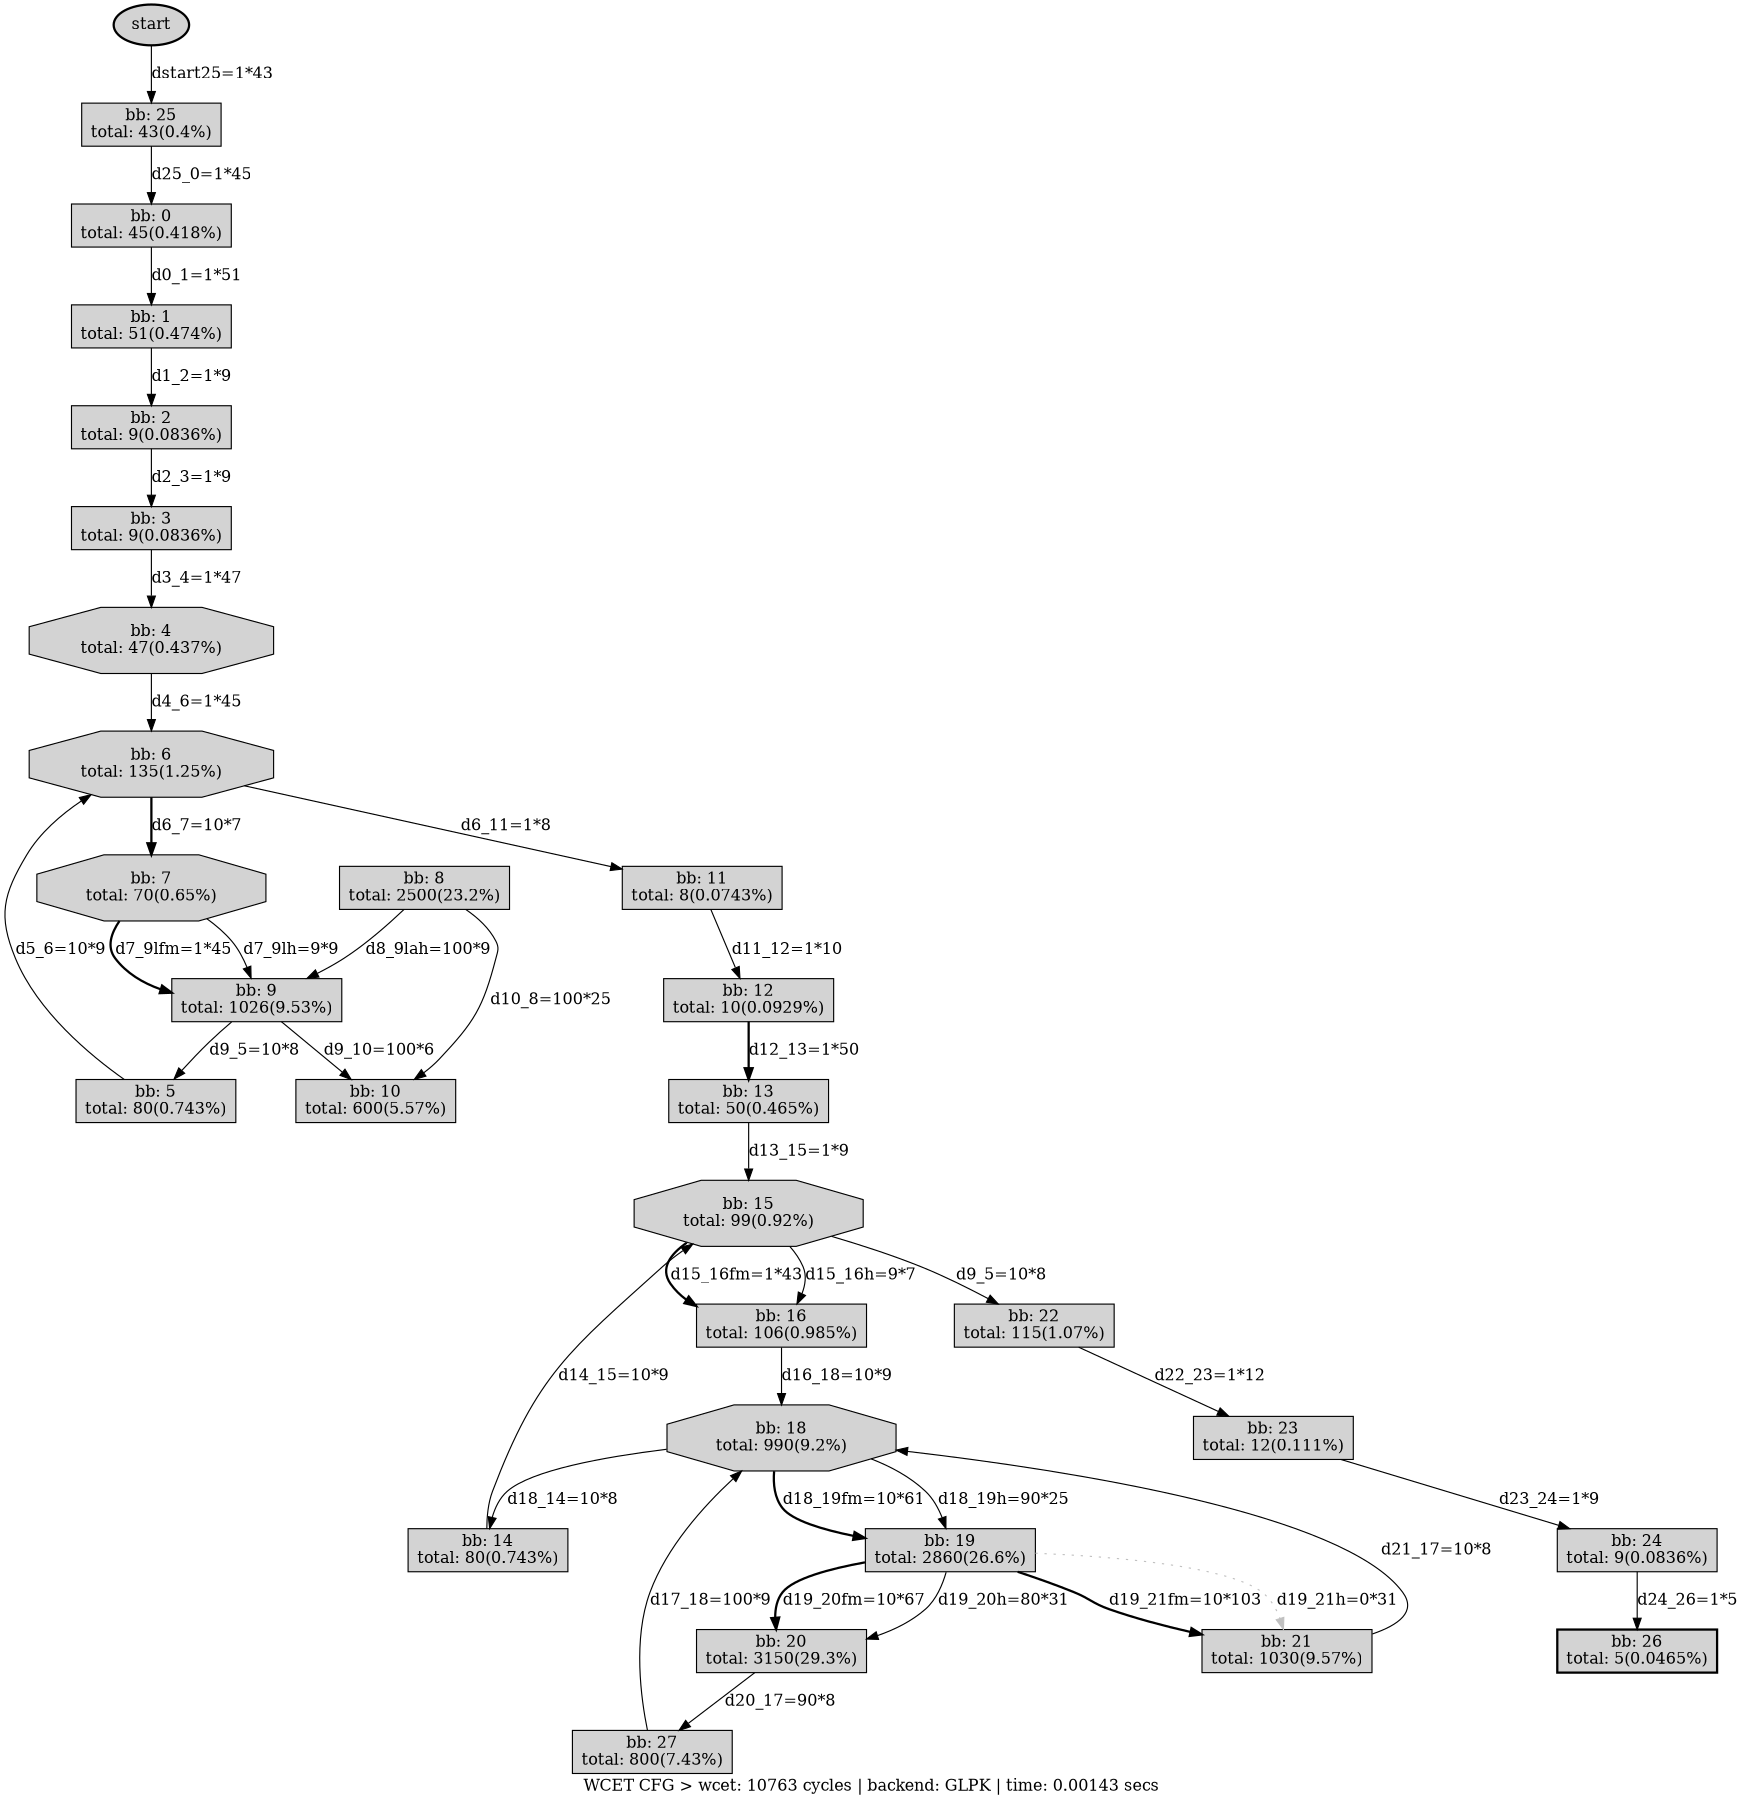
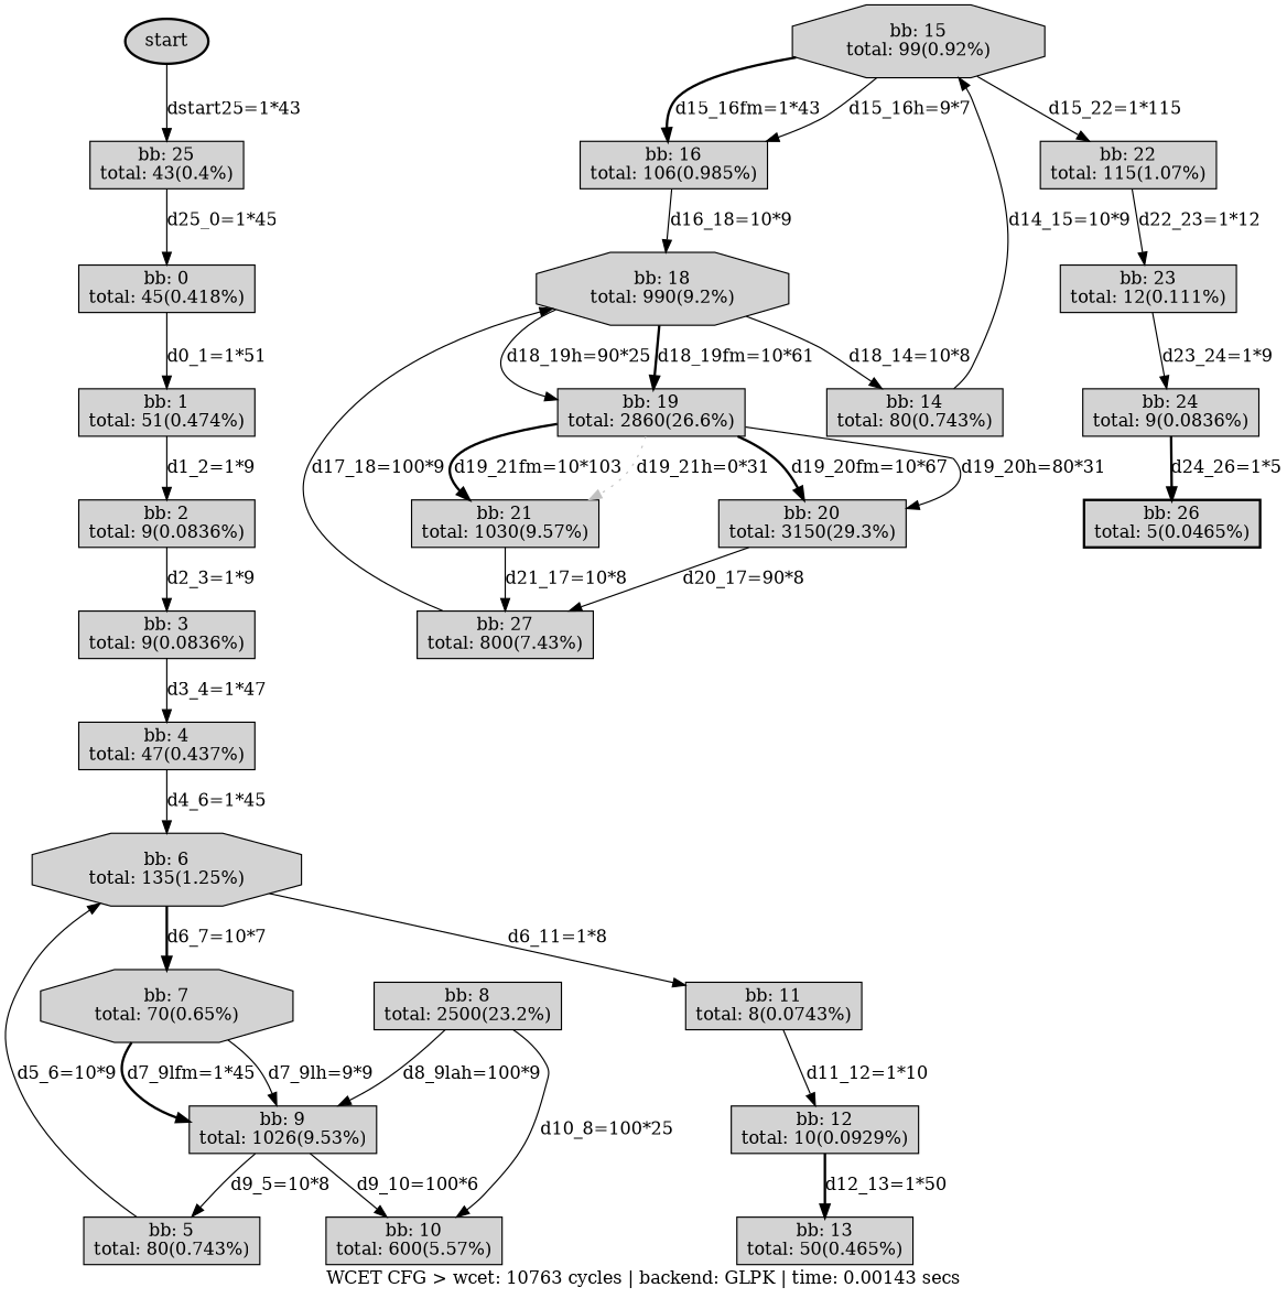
  digraph {
    label="WCET CFG > wcet: 10763 cycles | backend: GLPK | time: 0.00143 secs"
    splines=true
    node [style="filled,solid" shape=box]
    edge [style=solid]
    start [style="filled, bold" shape=""]
    n2 [label="bb: 25\ntotal: 43(0.4%)"]
    n3 [label="bb: 0\ntotal: 45(0.418%)"]
    n4 [label="bb: 1\ntotal: 51(0.474%)"]
    n5 [label="bb: 2\ntotal: 9(0.0836%)"]
    n6 [label="bb: 3\ntotal: 9(0.0836%)"]
-   n7 [label="bb: 4\ntotal: 47(0.437%)" shape=octagon]
+   n7 [label="bb: 4\ntotal: 47(0.437%)"]
    n8 [label="bb: 6\ntotal: 135(1.25%)" shape=octagon]
    n9 [label="bb: 7\ntotal: 70(0.65%)" shape=octagon]
    n10 [label="bb: 11\ntotal: 8(0.0743%)"]
    n11 [label="bb: 5\ntotal: 80(0.743%)"]
    n12 [label="bb: 9\ntotal: 1026(9.53%)"]
    n13 [label="bb: 12\ntotal: 10(0.0929%)"]
    n14 [label="bb: 10\ntotal: 600(5.57%)"]
    n15 [label="bb: 8\ntotal: 2500(23.2%)"]
    n16 [label="bb: 13\ntotal: 50(0.465%)"]
    n17 [label="bb: 15\ntotal: 99(0.92%)" shape=octagon]
    n18 [label="bb: 16\ntotal: 106(0.985%)"]
    n19 [label="bb: 22\ntotal: 115(1.07%)"]
    n20 [label="bb: 14\ntotal: 80(0.743%)"]
    n21 [label="bb: 18\ntotal: 990(9.2%)" shape=octagon]
    n22 [label="bb: 23\ntotal: 12(0.111%)"]
    n23 [label="bb: 19\ntotal: 2860(26.6%)"]
    n24 [label="bb: 27\ntotal: 800(7.43%)"]
    n25 [label="bb: 20\ntotal: 3150(29.3%)"]
    n26 [label="bb: 21\ntotal: 1030(9.57%)"]
    n27 [label="bb: 24\ntotal: 9(0.0836%)"]
    n28 [label="bb: 26\ntotal: 5(0.0465%)" style="filled,bold"]
    start -> n2 [label="dstart25=1*43"]
    n2 -> n3 [label="d25_0=1*45"]
    n3 -> n4 [label="d0_1=1*51"]
    n4 -> n5 [label="d1_2=1*9"]
    n5 -> n6 [label="d2_3=1*9"]
    n6 -> n7 [label="d3_4=1*47"]
    n7 -> n8 [label="d4_6=1*45"]
    n8 -> n9 [label="d6_7=10*7" style=bold]
    n8 -> n10 [label="d6_11=1*8"]
    n9 -> n12 [label="d7_9lfm=1*45" style=bold]
    n9 -> n12 [label="d7_9lh=9*9"]
    n10 -> n13 [label="d11_12=1*10"]
    n11 -> n8 [label="d5_6=10*9"]
    n12 -> n11 [label="d9_5=10*8"]
    n12 -> n14 [label="d9_10=100*6"]
    n13 -> n16 [label="d12_13=1*50" style=bold]
    n15 -> n12 [label="d8_9lah=100*9"]
    n15 -> n14 [label="d10_8=100*25"]
-   n16 -> n17 [label="d13_15=1*9"]
    n17 -> n18 [label="d15_16fm=1*43" style=bold]
    n17 -> n18 [label="d15_16h=9*7"]
-   n17 -> n19 [label="d9_5=10*8"]
+   n17 -> n19 [label="d15_22=1*115"]
    n18 -> n21 [label="d16_18=10*9"]
    n19 -> n22 [label="d22_23=1*12"]
    n20 -> n17 [label="d14_15=10*9"]
    n21 -> n20 [label="d18_14=10*8"]
    n21 -> n23 [label="d18_19fm=10*61" style=bold]
    n21 -> n23 [label="d18_19h=90*25"]
    n22 -> n27 [label="d23_24=1*9"]
    n23 -> n25 [label="d19_20fm=10*67" style=bold]
    n23 -> n25 [label="d19_20h=80*31"]
    n23 -> n26 [label="d19_21fm=10*103" style=bold]
    n23 -> n26 [color=grey label="d19_21h=0*31" style=dotted]
    n24 -> n21 [label="d17_18=100*9"]
    n25 -> n24 [label="d20_17=90*8"]
-   n26 -> n21 [label="d21_17=10*8"]
-   n27 -> n28 [label="d24_26=1*5"]
+   n26 -> n24 [label="d21_17=10*8"]
+   n27 -> n28 [label="d24_26=1*5" style=bold]
  }
